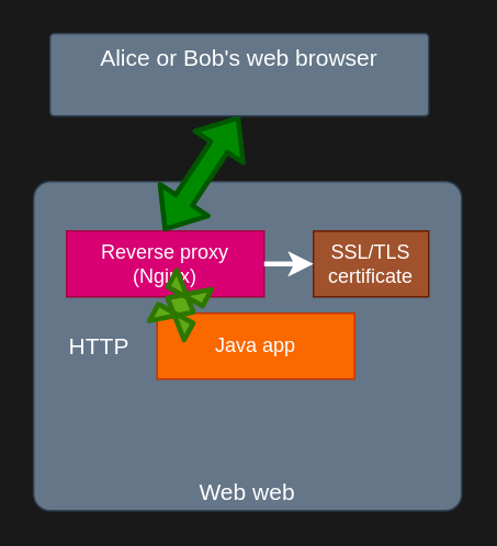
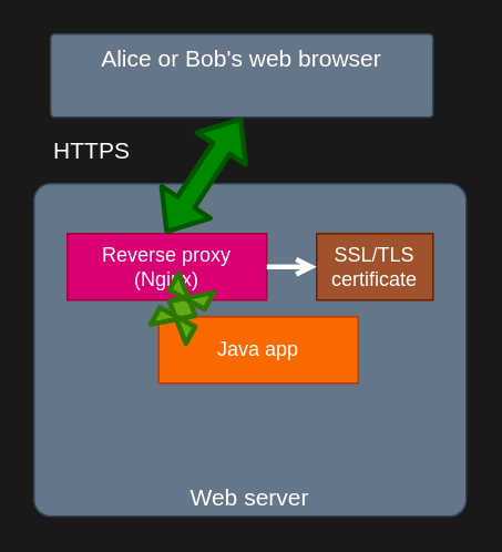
  <mxCell id="0" />
  <mxCell id="1" parent="0" />
- <mxCell id="2" value="Web web" style="rounded=1;whiteSpace=wrap;html=1;fillColor=#647687;strokeColor=#314354;fontColor=#ffffff;verticalAlign=bottom;arcSize=5;fontSize=14;" vertex="1" parent="1"><mxGeometry x="20" y="110" width="260" height="200" as="geometry" /></mxCell>
+ <mxCell id="2" value="Web server" style="rounded=1;whiteSpace=wrap;html=1;fillColor=#647687;strokeColor=#314354;fontColor=#ffffff;verticalAlign=bottom;arcSize=5;fontSize=14;" vertex="1" parent="1"><mxGeometry x="20" y="110" width="260" height="200" as="geometry" /></mxCell>
  <mxCell id="3" value="Reverse proxy (Nginx)" style="rounded=0;whiteSpace=wrap;html=1;fillColor=#d80073;strokeColor=#A50040;fontColor=#ffffff;" vertex="1" parent="1"><mxGeometry x="40" y="140" width="120" height="40" as="geometry" /></mxCell>
  <mxCell id="4" value="Java app" style="rounded=0;whiteSpace=wrap;html=1;fillColor=#fa6800;strokeColor=#C73500;fontColor=#ffffff;" vertex="1" parent="1"><mxGeometry x="95" y="190" width="120" height="40" as="geometry" /></mxCell>
  <mxCell id="5" value="SSL/TLS certificate" style="rounded=0;whiteSpace=wrap;html=1;fillColor=#a0522d;strokeColor=#6D1F00;fontColor=#ffffff;" vertex="1" parent="1"><mxGeometry x="190" y="140" width="70" height="40" as="geometry" /></mxCell>
- <mxCell id="6" value="" style="endArrow=classic;html=1;strokeColor=#FFFFFF;strokeWidth=3;entryX=0;entryY=0.5;entryDx=0;entryDy=0;exitX=1;exitY=0.5;exitDx=0;exitDy=0;" edge="1" parent="1" source="3" target="5"><mxGeometry width="50" height="50" relative="1" as="geometry"><mxPoint x="30" y="340" as="sourcePoint" /><mxPoint x="80" y="290" as="targetPoint" /></mxGeometry></mxCell>
+ <mxCell id="6" value="" style="endArrow=open;html=1;strokeColor=#FFFFFF;strokeWidth=3;entryX=0;entryY=0.5;entryDx=0;entryDy=0;exitX=1;exitY=0.5;exitDx=0;exitDy=0;" edge="1" parent="1" source="3" target="5"><mxGeometry width="50" height="50" relative="1" as="geometry"><mxPoint x="30" y="340" as="sourcePoint" /><mxPoint x="80" y="290" as="targetPoint" /></mxGeometry></mxCell>
  <mxCell id="7" value="" style="shape=flexArrow;endArrow=classic;startArrow=classic;html=1;strokeColor=#2D7600;strokeWidth=3;fillColor=#60a917;entryX=0.5;entryY=1;entryDx=0;entryDy=0;" edge="1" parent="1" source="4" target="3"><mxGeometry width="50" height="50" relative="1" as="geometry"><mxPoint x="30" y="340" as="sourcePoint" /><mxPoint x="80" y="290" as="targetPoint" /></mxGeometry></mxCell>
- <mxCell id="8" value="&lt;font style=&quot;font-size: 14px;&quot; color=&quot;#FFFFFF&quot;&gt;HTTP&lt;/font&gt;" style="text;html=1;strokeColor=none;fillColor=none;align=center;verticalAlign=middle;whiteSpace=wrap;rounded=0;fontSize=14;" vertex="1" parent="1"><mxGeometry x="40" y="200" width="40" height="20" as="geometry" /></mxCell>
  <mxCell id="9" value="" style="shape=flexArrow;endArrow=classic;startArrow=classic;html=1;strokeColor=#005700;strokeWidth=3;fillColor=#008a00;entryX=0.5;entryY=1;entryDx=0;entryDy=0;" edge="1" parent="1" target="11"><mxGeometry width="50" height="50" relative="1" as="geometry"><mxPoint x="99" y="140" as="sourcePoint" /><mxPoint x="99" y="90" as="targetPoint" /></mxGeometry></mxCell>
+ <mxCell id="10" value="&lt;font style=&quot;font-size: 14px;&quot;&gt;HTTP&lt;/font&gt;S" style="text;html=1;strokeColor=none;fillColor=none;align=center;verticalAlign=middle;whiteSpace=wrap;rounded=0;fontSize=14;fontColor=#FFFFFF;" vertex="1" parent="1"><mxGeometry x="30" y="80" width="50" height="20" as="geometry" /></mxCell>
  <mxCell id="11" value="Alice or Bob's web browser" style="rounded=1;whiteSpace=wrap;html=1;fillColor=#647687;strokeColor=#314354;fontColor=#ffffff;verticalAlign=top;arcSize=5;fontSize=14;" vertex="1" parent="1"><mxGeometry x="30" y="20" width="230" height="50" as="geometry" /></mxCell>
